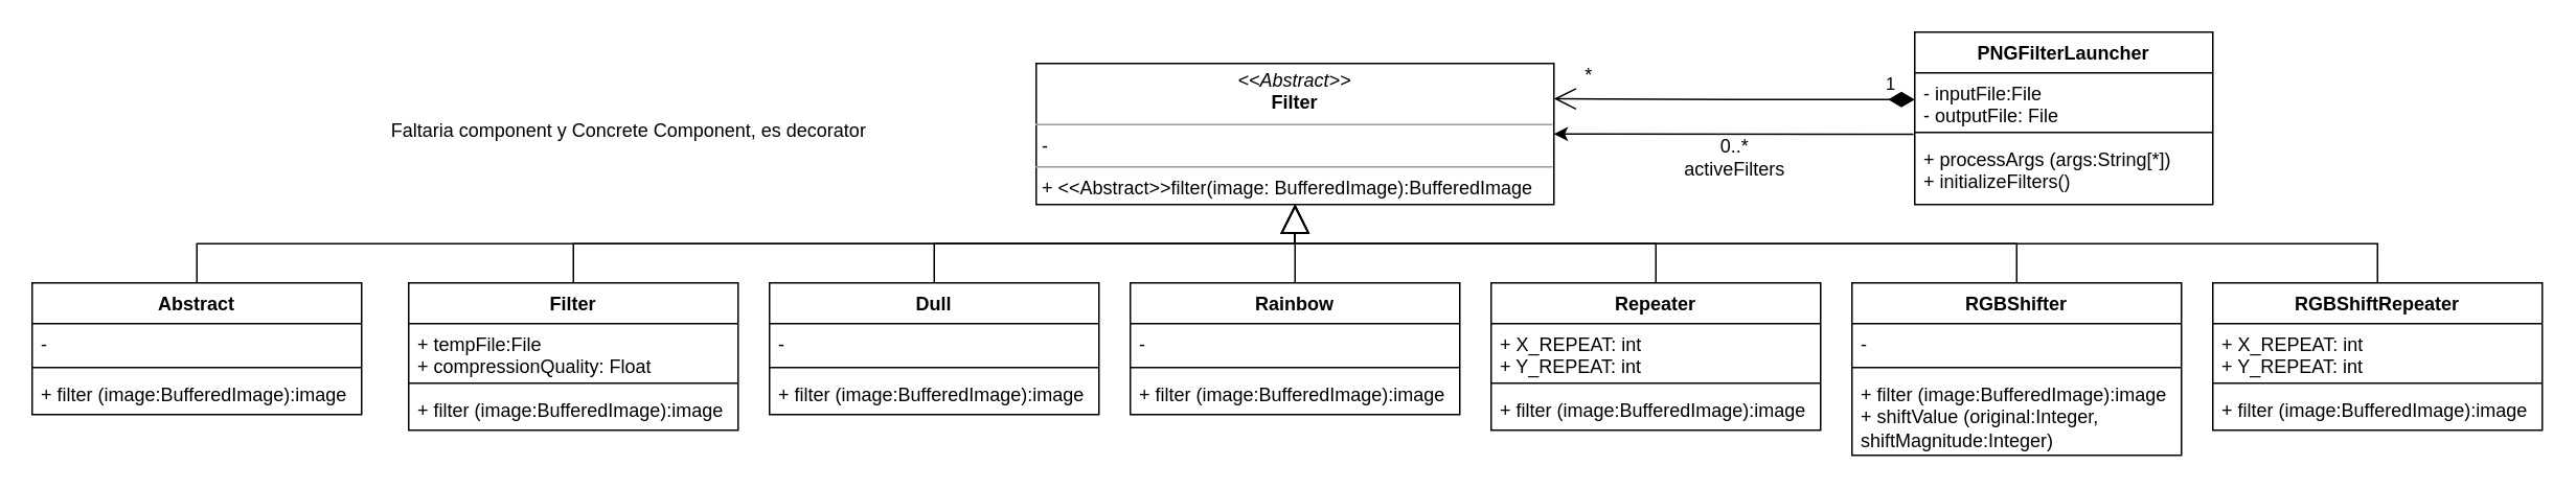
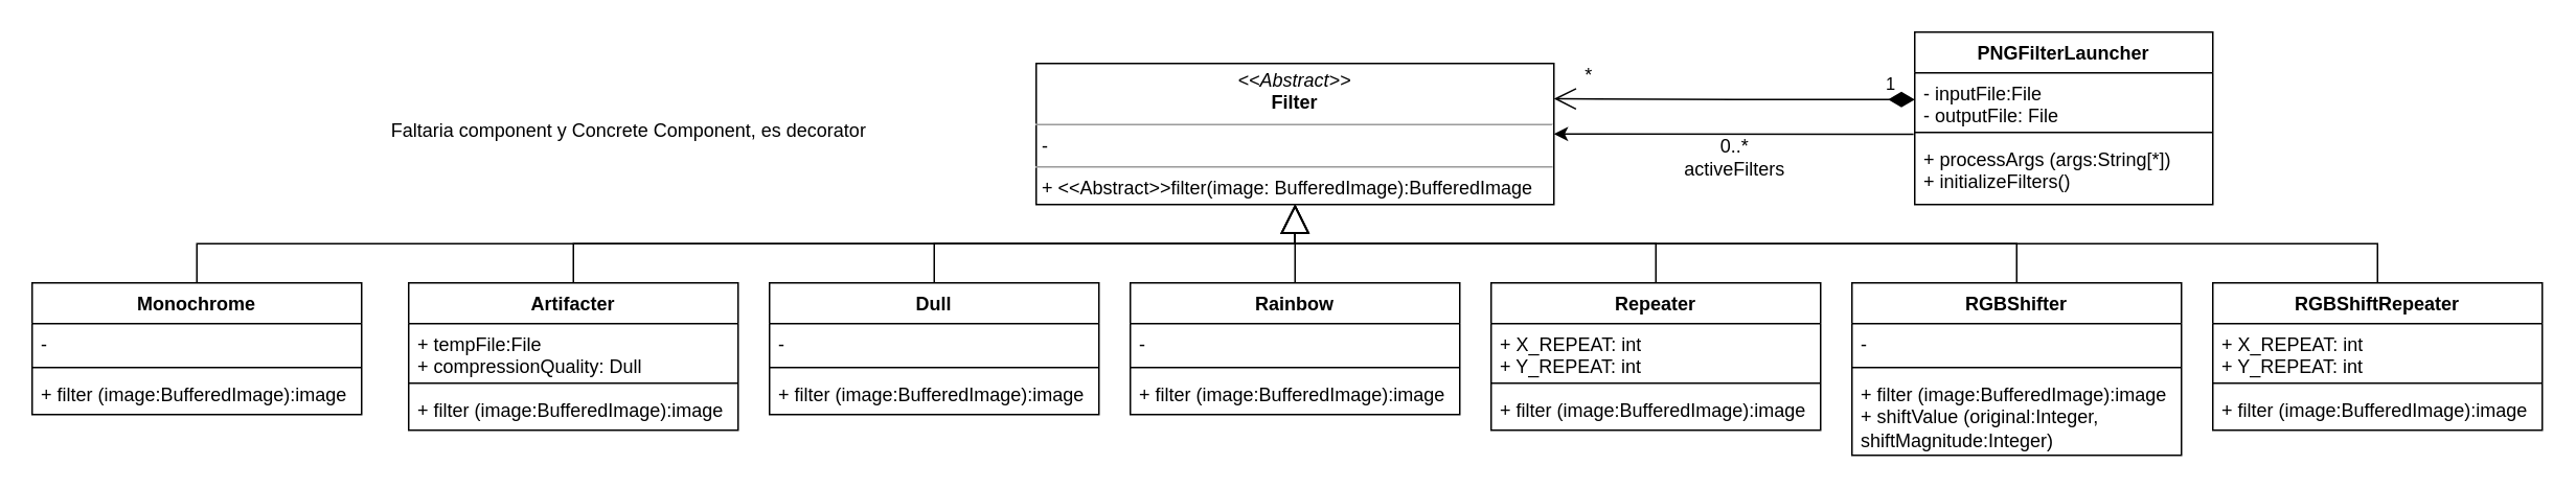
  <mxCell id="0" />
  <mxCell id="1" parent="0" />
  <mxCell id="2" value="&lt;p style=&quot;margin:0px;margin-top:4px;text-align:center;&quot;&gt;&lt;i&gt;&amp;lt;&amp;lt;Abstract&amp;gt;&amp;gt;&lt;/i&gt;&lt;br&gt;&lt;b&gt;Filter&lt;/b&gt;&lt;/p&gt;&lt;hr size=&quot;1&quot;&gt;&lt;p style=&quot;margin:0px;margin-left:4px;&quot;&gt;-&lt;/p&gt;&lt;hr size=&quot;1&quot;&gt;&lt;p style=&quot;margin:0px;margin-left:4px;&quot;&gt;+ &amp;lt;&amp;lt;Abstract&amp;gt;&amp;gt;filter(image: BufferedImage):BufferedImage&lt;/p&gt;" style="verticalAlign=top;align=left;overflow=fill;fontSize=12;fontFamily=Helvetica;html=1;whiteSpace=wrap;" parent="1" vertex="1"><mxGeometry x="660" y="40" width="330" height="90" as="geometry" /></mxCell>
- <mxCell id="3" value="Filter" style="swimlane;fontStyle=1;align=center;verticalAlign=top;childLayout=stackLayout;horizontal=1;startSize=26;horizontalStack=0;resizeParent=1;resizeParentMax=0;resizeLast=0;collapsible=1;marginBottom=0;whiteSpace=wrap;html=1;" parent="1" vertex="1"><mxGeometry x="260" y="180" width="210" height="94" as="geometry" /></mxCell>
- <mxCell id="4" value="+ tempFile:File&lt;br&gt;+ compressionQuality: Float" style="text;strokeColor=none;fillColor=none;align=left;verticalAlign=top;spacingLeft=4;spacingRight=4;overflow=hidden;rotatable=0;points=[[0,0.5],[1,0.5]];portConstraint=eastwest;whiteSpace=wrap;html=1;" parent="3" vertex="1"><mxGeometry y="26" width="210" height="34" as="geometry" /></mxCell>
+ <mxCell id="3" value="Artifacter" style="swimlane;fontStyle=1;align=center;verticalAlign=top;childLayout=stackLayout;horizontal=1;startSize=26;horizontalStack=0;resizeParent=1;resizeParentMax=0;resizeLast=0;collapsible=1;marginBottom=0;whiteSpace=wrap;html=1;" parent="1" vertex="1"><mxGeometry x="260" y="180" width="210" height="94" as="geometry" /></mxCell>
+ <mxCell id="4" value="+ tempFile:File&lt;br&gt;+ compressionQuality: Dull" style="text;strokeColor=none;fillColor=none;align=left;verticalAlign=top;spacingLeft=4;spacingRight=4;overflow=hidden;rotatable=0;points=[[0,0.5],[1,0.5]];portConstraint=eastwest;whiteSpace=wrap;html=1;" parent="3" vertex="1"><mxGeometry y="26" width="210" height="34" as="geometry" /></mxCell>
  <mxCell id="5" value="" style="line;strokeWidth=1;fillColor=none;align=left;verticalAlign=middle;spacingTop=-1;spacingLeft=3;spacingRight=3;rotatable=0;labelPosition=right;points=[];portConstraint=eastwest;strokeColor=inherit;" parent="3" vertex="1"><mxGeometry y="60" width="210" height="8" as="geometry" /></mxCell>
  <mxCell id="6" value="+ filter (image:BufferedImage):image" style="text;strokeColor=none;fillColor=none;align=left;verticalAlign=top;spacingLeft=4;spacingRight=4;overflow=hidden;rotatable=0;points=[[0,0.5],[1,0.5]];portConstraint=eastwest;whiteSpace=wrap;html=1;" parent="3" vertex="1"><mxGeometry y="68" width="210" height="26" as="geometry" /></mxCell>
  <mxCell id="7" value="Dull" style="swimlane;fontStyle=1;align=center;verticalAlign=top;childLayout=stackLayout;horizontal=1;startSize=26;horizontalStack=0;resizeParent=1;resizeParentMax=0;resizeLast=0;collapsible=1;marginBottom=0;whiteSpace=wrap;html=1;" parent="1" vertex="1"><mxGeometry x="490" y="180" width="210" height="84" as="geometry" /></mxCell>
  <mxCell id="8" value="-" style="text;strokeColor=none;fillColor=none;align=left;verticalAlign=top;spacingLeft=4;spacingRight=4;overflow=hidden;rotatable=0;points=[[0,0.5],[1,0.5]];portConstraint=eastwest;whiteSpace=wrap;html=1;" parent="7" vertex="1"><mxGeometry y="26" width="210" height="24" as="geometry" /></mxCell>
  <mxCell id="9" value="" style="line;strokeWidth=1;fillColor=none;align=left;verticalAlign=middle;spacingTop=-1;spacingLeft=3;spacingRight=3;rotatable=0;labelPosition=right;points=[];portConstraint=eastwest;strokeColor=inherit;" parent="7" vertex="1"><mxGeometry y="50" width="210" height="8" as="geometry" /></mxCell>
  <mxCell id="10" value="+ filter (image:BufferedImage):image" style="text;strokeColor=none;fillColor=none;align=left;verticalAlign=top;spacingLeft=4;spacingRight=4;overflow=hidden;rotatable=0;points=[[0,0.5],[1,0.5]];portConstraint=eastwest;whiteSpace=wrap;html=1;" parent="7" vertex="1"><mxGeometry y="58" width="210" height="26" as="geometry" /></mxCell>
  <mxCell id="11" value="Rainbow" style="swimlane;fontStyle=1;align=center;verticalAlign=top;childLayout=stackLayout;horizontal=1;startSize=26;horizontalStack=0;resizeParent=1;resizeParentMax=0;resizeLast=0;collapsible=1;marginBottom=0;whiteSpace=wrap;html=1;" parent="1" vertex="1"><mxGeometry x="720" y="180" width="210" height="84" as="geometry" /></mxCell>
  <mxCell id="12" value="-" style="text;strokeColor=none;fillColor=none;align=left;verticalAlign=top;spacingLeft=4;spacingRight=4;overflow=hidden;rotatable=0;points=[[0,0.5],[1,0.5]];portConstraint=eastwest;whiteSpace=wrap;html=1;" parent="11" vertex="1"><mxGeometry y="26" width="210" height="24" as="geometry" /></mxCell>
  <mxCell id="13" value="" style="line;strokeWidth=1;fillColor=none;align=left;verticalAlign=middle;spacingTop=-1;spacingLeft=3;spacingRight=3;rotatable=0;labelPosition=right;points=[];portConstraint=eastwest;strokeColor=inherit;" parent="11" vertex="1"><mxGeometry y="50" width="210" height="8" as="geometry" /></mxCell>
  <mxCell id="14" value="+ filter (image:BufferedImage):image" style="text;strokeColor=none;fillColor=none;align=left;verticalAlign=top;spacingLeft=4;spacingRight=4;overflow=hidden;rotatable=0;points=[[0,0.5],[1,0.5]];portConstraint=eastwest;whiteSpace=wrap;html=1;" parent="11" vertex="1"><mxGeometry y="58" width="210" height="26" as="geometry" /></mxCell>
  <mxCell id="15" value="Repeater" style="swimlane;fontStyle=1;align=center;verticalAlign=top;childLayout=stackLayout;horizontal=1;startSize=26;horizontalStack=0;resizeParent=1;resizeParentMax=0;resizeLast=0;collapsible=1;marginBottom=0;whiteSpace=wrap;html=1;" parent="1" vertex="1"><mxGeometry x="950" y="180" width="210" height="94" as="geometry" /></mxCell>
  <mxCell id="16" value="+ X_REPEAT: int&lt;br&gt;+ Y_REPEAT: int" style="text;strokeColor=none;fillColor=none;align=left;verticalAlign=top;spacingLeft=4;spacingRight=4;overflow=hidden;rotatable=0;points=[[0,0.5],[1,0.5]];portConstraint=eastwest;whiteSpace=wrap;html=1;" parent="15" vertex="1"><mxGeometry y="26" width="210" height="34" as="geometry" /></mxCell>
  <mxCell id="17" value="" style="line;strokeWidth=1;fillColor=none;align=left;verticalAlign=middle;spacingTop=-1;spacingLeft=3;spacingRight=3;rotatable=0;labelPosition=right;points=[];portConstraint=eastwest;strokeColor=inherit;" parent="15" vertex="1"><mxGeometry y="60" width="210" height="8" as="geometry" /></mxCell>
  <mxCell id="18" value="+ filter (image:BufferedImage):image" style="text;strokeColor=none;fillColor=none;align=left;verticalAlign=top;spacingLeft=4;spacingRight=4;overflow=hidden;rotatable=0;points=[[0,0.5],[1,0.5]];portConstraint=eastwest;whiteSpace=wrap;html=1;" parent="15" vertex="1"><mxGeometry y="68" width="210" height="26" as="geometry" /></mxCell>
  <mxCell id="19" value="RGBShifter" style="swimlane;fontStyle=1;align=center;verticalAlign=top;childLayout=stackLayout;horizontal=1;startSize=26;horizontalStack=0;resizeParent=1;resizeParentMax=0;resizeLast=0;collapsible=1;marginBottom=0;whiteSpace=wrap;html=1;" parent="1" vertex="1"><mxGeometry x="1180" y="180" width="210" height="110" as="geometry" /></mxCell>
  <mxCell id="20" value="-" style="text;strokeColor=none;fillColor=none;align=left;verticalAlign=top;spacingLeft=4;spacingRight=4;overflow=hidden;rotatable=0;points=[[0,0.5],[1,0.5]];portConstraint=eastwest;whiteSpace=wrap;html=1;" parent="19" vertex="1"><mxGeometry y="26" width="210" height="24" as="geometry" /></mxCell>
  <mxCell id="21" value="" style="line;strokeWidth=1;fillColor=none;align=left;verticalAlign=middle;spacingTop=-1;spacingLeft=3;spacingRight=3;rotatable=0;labelPosition=right;points=[];portConstraint=eastwest;strokeColor=inherit;" parent="19" vertex="1"><mxGeometry y="50" width="210" height="8" as="geometry" /></mxCell>
  <mxCell id="22" value="+ filter (image:BufferedImage):image&lt;br&gt;+ shiftValue (original:Integer, shiftMagnitude:Integer)" style="text;strokeColor=none;fillColor=none;align=left;verticalAlign=top;spacingLeft=4;spacingRight=4;overflow=hidden;rotatable=0;points=[[0,0.5],[1,0.5]];portConstraint=eastwest;whiteSpace=wrap;html=1;" parent="19" vertex="1"><mxGeometry y="58" width="210" height="52" as="geometry" /></mxCell>
  <mxCell id="23" value="RGBShiftRepeater" style="swimlane;fontStyle=1;align=center;verticalAlign=top;childLayout=stackLayout;horizontal=1;startSize=26;horizontalStack=0;resizeParent=1;resizeParentMax=0;resizeLast=0;collapsible=1;marginBottom=0;whiteSpace=wrap;html=1;" parent="1" vertex="1"><mxGeometry x="1410" y="180" width="210" height="94" as="geometry" /></mxCell>
  <mxCell id="24" value="+ X_REPEAT: int&lt;br&gt;+ Y_REPEAT: int" style="text;strokeColor=none;fillColor=none;align=left;verticalAlign=top;spacingLeft=4;spacingRight=4;overflow=hidden;rotatable=0;points=[[0,0.5],[1,0.5]];portConstraint=eastwest;whiteSpace=wrap;html=1;" parent="23" vertex="1"><mxGeometry y="26" width="210" height="34" as="geometry" /></mxCell>
  <mxCell id="25" value="" style="line;strokeWidth=1;fillColor=none;align=left;verticalAlign=middle;spacingTop=-1;spacingLeft=3;spacingRight=3;rotatable=0;labelPosition=right;points=[];portConstraint=eastwest;strokeColor=inherit;" parent="23" vertex="1"><mxGeometry y="60" width="210" height="8" as="geometry" /></mxCell>
  <mxCell id="26" value="+ filter (image:BufferedImage):image" style="text;strokeColor=none;fillColor=none;align=left;verticalAlign=top;spacingLeft=4;spacingRight=4;overflow=hidden;rotatable=0;points=[[0,0.5],[1,0.5]];portConstraint=eastwest;whiteSpace=wrap;html=1;" parent="23" vertex="1"><mxGeometry y="68" width="210" height="26" as="geometry" /></mxCell>
  <mxCell id="27" value="PNGFilterLauncher" style="swimlane;fontStyle=1;align=center;verticalAlign=top;childLayout=stackLayout;horizontal=1;startSize=26;horizontalStack=0;resizeParent=1;resizeParentMax=0;resizeLast=0;collapsible=1;marginBottom=0;whiteSpace=wrap;html=1;" parent="1" vertex="1"><mxGeometry x="1220" y="20" width="190" height="110" as="geometry" /></mxCell>
  <mxCell id="28" value="- inputFile:File&lt;br&gt;- outputFile: File" style="text;strokeColor=none;fillColor=none;align=left;verticalAlign=top;spacingLeft=4;spacingRight=4;overflow=hidden;rotatable=0;points=[[0,0.5],[1,0.5]];portConstraint=eastwest;whiteSpace=wrap;html=1;" parent="27" vertex="1"><mxGeometry y="26" width="190" height="34" as="geometry" /></mxCell>
  <mxCell id="29" value="" style="line;strokeWidth=1;fillColor=none;align=left;verticalAlign=middle;spacingTop=-1;spacingLeft=3;spacingRight=3;rotatable=0;labelPosition=right;points=[];portConstraint=eastwest;strokeColor=inherit;" parent="27" vertex="1"><mxGeometry y="60" width="190" height="8" as="geometry" /></mxCell>
  <mxCell id="30" value="+ processArgs (args:String[*])&lt;br&gt;+ initializeFilters()" style="text;strokeColor=none;fillColor=none;align=left;verticalAlign=top;spacingLeft=4;spacingRight=4;overflow=hidden;rotatable=0;points=[[0,0.5],[1,0.5]];portConstraint=eastwest;whiteSpace=wrap;html=1;" parent="27" vertex="1"><mxGeometry y="68" width="190" height="42" as="geometry" /></mxCell>
  <mxCell id="31" value="1" style="endArrow=open;html=1;endSize=12;startArrow=diamondThin;startSize=14;startFill=1;edgeStyle=orthogonalEdgeStyle;align=left;verticalAlign=bottom;rounded=0;entryX=1;entryY=0.25;entryDx=0;entryDy=0;exitX=0;exitY=0.5;exitDx=0;exitDy=0;" parent="1" source="28" target="2" edge="1"><mxGeometry x="-0.827" y="-1" relative="1" as="geometry"><mxPoint x="960" y="180" as="sourcePoint" /><mxPoint x="1120" y="180" as="targetPoint" /><mxPoint as="offset" /></mxGeometry></mxCell>
  <mxCell id="32" value="" style="endArrow=classic;html=1;rounded=0;entryX=1;entryY=0.5;entryDx=0;entryDy=0;exitX=-0.004;exitY=-0.068;exitDx=0;exitDy=0;exitPerimeter=0;" parent="1" source="30" target="2" edge="1"><mxGeometry width="50" height="50" relative="1" as="geometry"><mxPoint x="1110" y="200" as="sourcePoint" /><mxPoint x="1160" y="150" as="targetPoint" /></mxGeometry></mxCell>
  <mxCell id="33" value="0..*&lt;br&gt;activeFilters" style="text;html=1;align=center;verticalAlign=middle;resizable=0;points=[];autosize=1;strokeColor=none;fillColor=none;" parent="1" vertex="1"><mxGeometry x="1060" y="80" width="90" height="40" as="geometry" /></mxCell>
  <mxCell id="34" value="" style="endArrow=block;endSize=16;endFill=0;html=1;rounded=0;exitX=0.5;exitY=0;exitDx=0;exitDy=0;entryX=0.5;entryY=1;entryDx=0;entryDy=0;edgeStyle=orthogonalEdgeStyle;" parent="1" source="3" target="2" edge="1"><mxGeometry width="160" relative="1" as="geometry"><mxPoint x="630" y="280" as="sourcePoint" /><mxPoint x="790" y="280" as="targetPoint" /></mxGeometry></mxCell>
  <mxCell id="35" value="" style="endArrow=block;endSize=16;endFill=0;html=1;rounded=0;exitX=0.5;exitY=0;exitDx=0;exitDy=0;entryX=0.5;entryY=1;entryDx=0;entryDy=0;edgeStyle=orthogonalEdgeStyle;" parent="1" source="7" target="2" edge="1"><mxGeometry width="160" relative="1" as="geometry"><mxPoint x="245" y="190" as="sourcePoint" /><mxPoint x="835" y="140" as="targetPoint" /></mxGeometry></mxCell>
  <mxCell id="36" value="" style="endArrow=block;endSize=16;endFill=0;html=1;rounded=0;exitX=0.5;exitY=0;exitDx=0;exitDy=0;entryX=0.5;entryY=1;entryDx=0;entryDy=0;edgeStyle=orthogonalEdgeStyle;" parent="1" source="11" target="2" edge="1"><mxGeometry width="160" relative="1" as="geometry"><mxPoint x="255" y="200" as="sourcePoint" /><mxPoint x="845" y="150" as="targetPoint" /></mxGeometry></mxCell>
  <mxCell id="37" value="" style="endArrow=block;endSize=16;endFill=0;html=1;rounded=0;exitX=0.5;exitY=0;exitDx=0;exitDy=0;entryX=0.5;entryY=1;entryDx=0;entryDy=0;edgeStyle=orthogonalEdgeStyle;" parent="1" source="15" target="2" edge="1"><mxGeometry width="160" relative="1" as="geometry"><mxPoint x="705" y="190" as="sourcePoint" /><mxPoint x="835" y="140" as="targetPoint" /></mxGeometry></mxCell>
  <mxCell id="38" value="" style="endArrow=block;endSize=16;endFill=0;html=1;rounded=0;exitX=0.5;exitY=0;exitDx=0;exitDy=0;entryX=0.5;entryY=1;entryDx=0;entryDy=0;edgeStyle=orthogonalEdgeStyle;" parent="1" source="19" target="2" edge="1"><mxGeometry width="160" relative="1" as="geometry"><mxPoint x="935" y="190" as="sourcePoint" /><mxPoint x="835" y="140" as="targetPoint" /></mxGeometry></mxCell>
  <mxCell id="39" value="" style="endArrow=block;endSize=16;endFill=0;html=1;rounded=0;exitX=0.5;exitY=0;exitDx=0;exitDy=0;entryX=0.5;entryY=1;entryDx=0;entryDy=0;edgeStyle=orthogonalEdgeStyle;" parent="1" source="23" target="2" edge="1"><mxGeometry width="160" relative="1" as="geometry"><mxPoint x="1165" y="190" as="sourcePoint" /><mxPoint x="835" y="140" as="targetPoint" /></mxGeometry></mxCell>
- <mxCell id="40" value="Abstract" style="swimlane;fontStyle=1;align=center;verticalAlign=top;childLayout=stackLayout;horizontal=1;startSize=26;horizontalStack=0;resizeParent=1;resizeParentMax=0;resizeLast=0;collapsible=1;marginBottom=0;whiteSpace=wrap;html=1;" parent="1" vertex="1"><mxGeometry x="20" y="180" width="210" height="84" as="geometry" /></mxCell>
+ <mxCell id="40" value="Monochrome" style="swimlane;fontStyle=1;align=center;verticalAlign=top;childLayout=stackLayout;horizontal=1;startSize=26;horizontalStack=0;resizeParent=1;resizeParentMax=0;resizeLast=0;collapsible=1;marginBottom=0;whiteSpace=wrap;html=1;" parent="1" vertex="1"><mxGeometry x="20" y="180" width="210" height="84" as="geometry" /></mxCell>
  <mxCell id="41" value="-" style="text;strokeColor=none;fillColor=none;align=left;verticalAlign=top;spacingLeft=4;spacingRight=4;overflow=hidden;rotatable=0;points=[[0,0.5],[1,0.5]];portConstraint=eastwest;whiteSpace=wrap;html=1;" parent="40" vertex="1"><mxGeometry y="26" width="210" height="24" as="geometry" /></mxCell>
  <mxCell id="42" value="" style="line;strokeWidth=1;fillColor=none;align=left;verticalAlign=middle;spacingTop=-1;spacingLeft=3;spacingRight=3;rotatable=0;labelPosition=right;points=[];portConstraint=eastwest;strokeColor=inherit;" parent="40" vertex="1"><mxGeometry y="50" width="210" height="8" as="geometry" /></mxCell>
  <mxCell id="43" value="+ filter (image:BufferedImage):image" style="text;strokeColor=none;fillColor=none;align=left;verticalAlign=top;spacingLeft=4;spacingRight=4;overflow=hidden;rotatable=0;points=[[0,0.5],[1,0.5]];portConstraint=eastwest;whiteSpace=wrap;html=1;" parent="40" vertex="1"><mxGeometry y="58" width="210" height="26" as="geometry" /></mxCell>
  <mxCell id="44" value="" style="endArrow=block;endSize=16;endFill=0;html=1;rounded=0;exitX=0.5;exitY=0;exitDx=0;exitDy=0;entryX=0.5;entryY=1;entryDx=0;entryDy=0;edgeStyle=orthogonalEdgeStyle;" parent="1" source="40" target="2" edge="1"><mxGeometry width="160" relative="1" as="geometry"><mxPoint x="245" y="190" as="sourcePoint" /><mxPoint x="835" y="140" as="targetPoint" /></mxGeometry></mxCell>
  <mxCell id="45" value="*" style="text;html=1;align=center;verticalAlign=middle;resizable=0;points=[];autosize=1;strokeColor=none;fillColor=none;" parent="1" vertex="1"><mxGeometry x="997" y="33" width="30" height="30" as="geometry" /></mxCell>
  <mxCell id="46" value="Faltaria component y Concrete Component, es decorator" style="text;html=1;align=center;verticalAlign=middle;resizable=0;points=[];autosize=1;strokeColor=none;fillColor=none;" parent="1" vertex="1"><mxGeometry x="235" y="68" width="330" height="30" as="geometry" /></mxCell>
